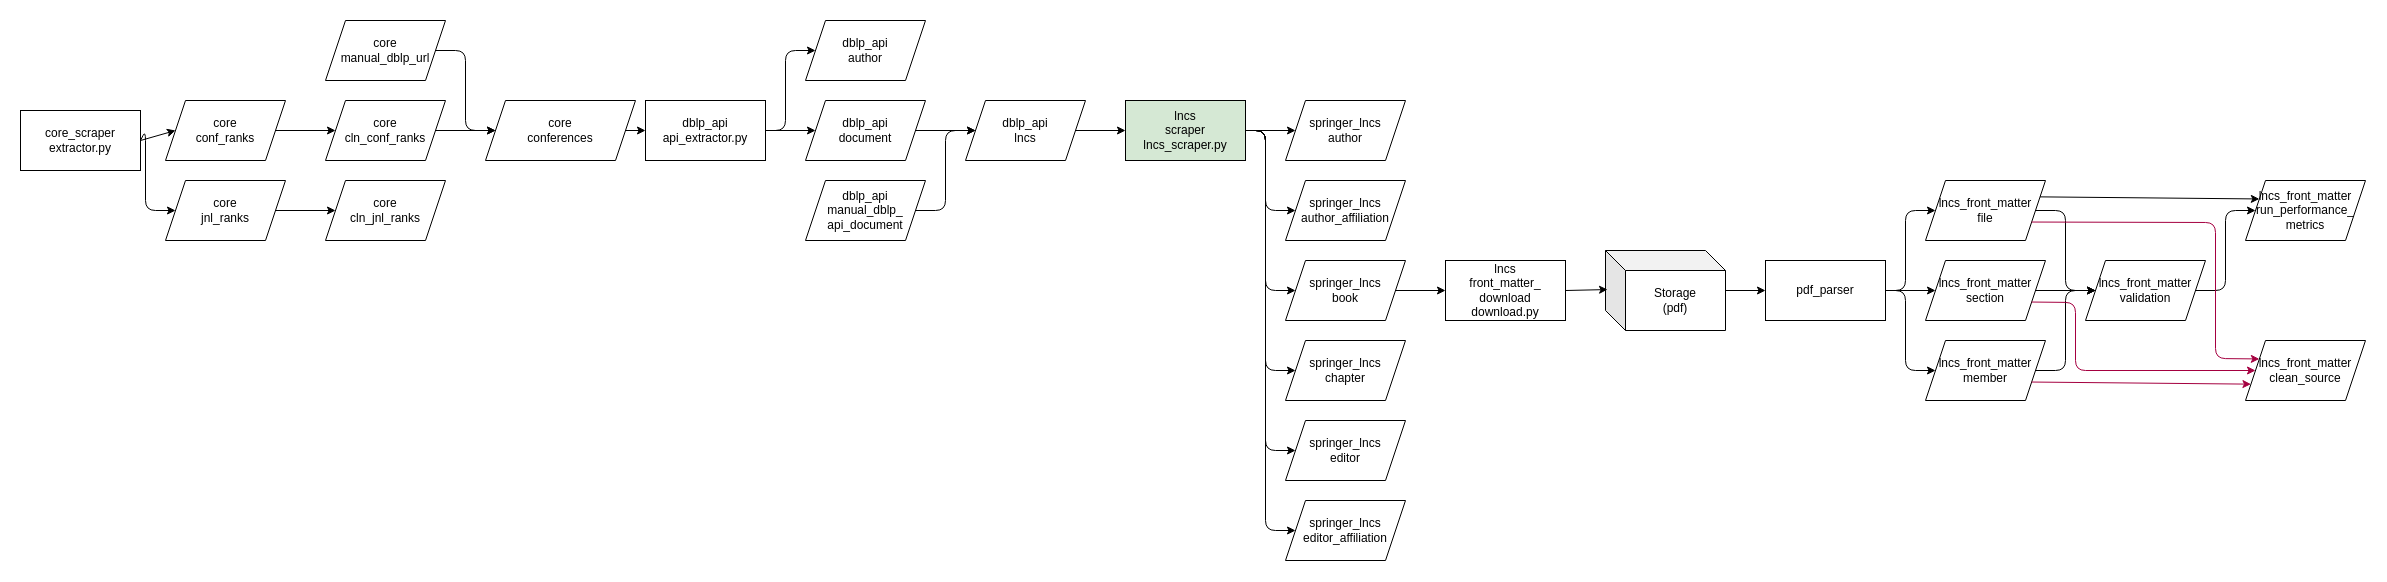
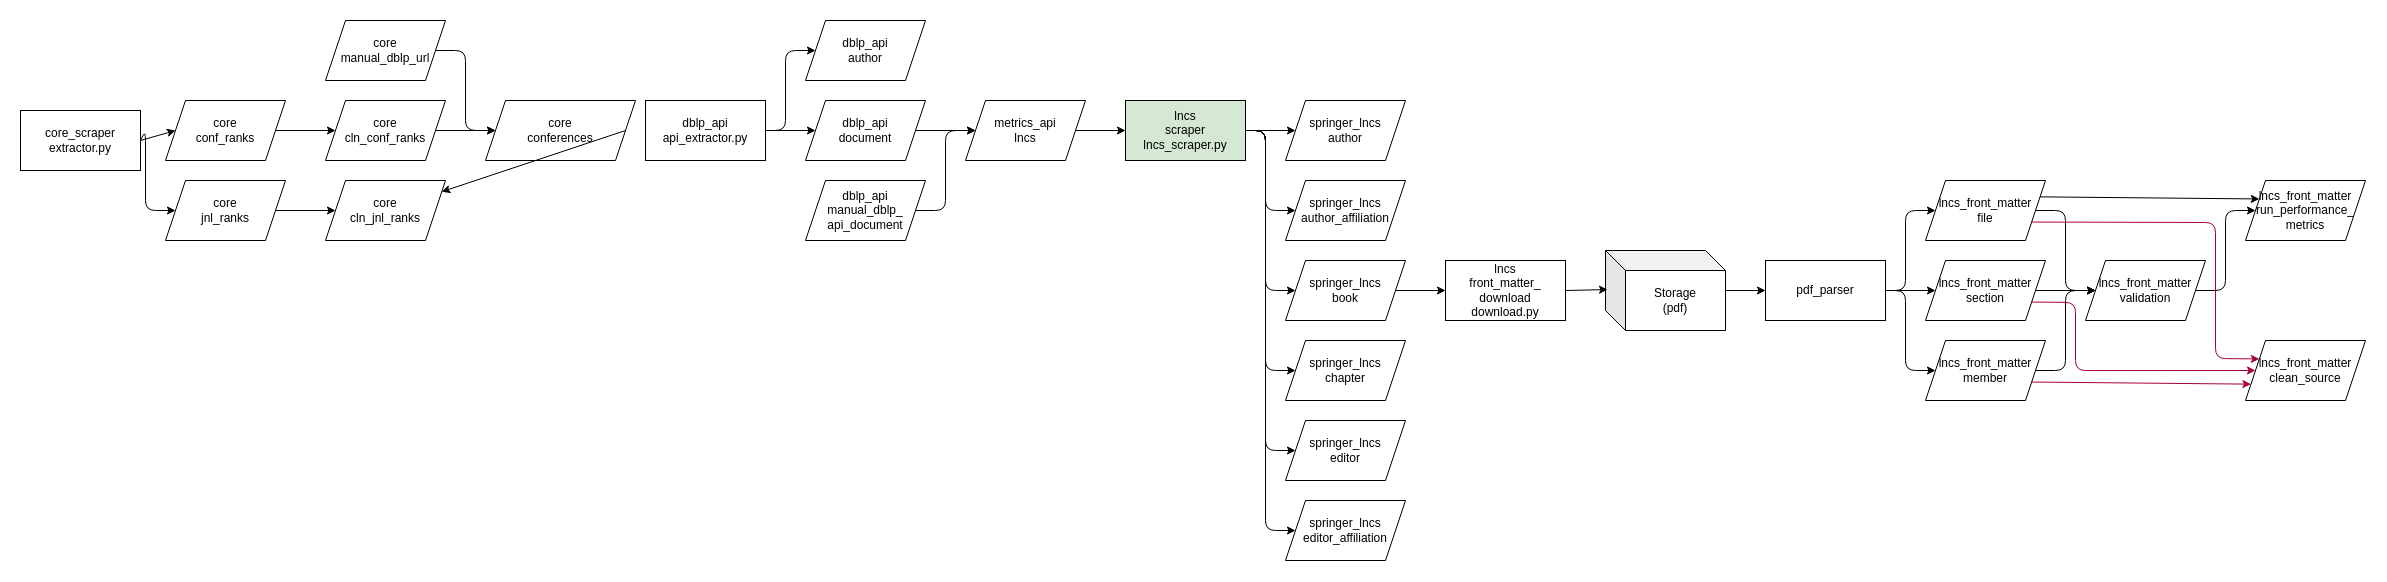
  <mxCell id="0" />
  <mxCell id="1" parent="0" />
- <mxCell id="2" value="dblp_api&lt;br&gt;lncs" style="shape=parallelogram;perimeter=parallelogramPerimeter;whiteSpace=wrap;html=1;fixedSize=1;" vertex="1" parent="1"><mxGeometry x="965" y="100" width="120" height="60" as="geometry" /></mxCell>
+ <mxCell id="2" value="metrics_api&lt;br&gt;lncs" style="shape=parallelogram;perimeter=parallelogramPerimeter;whiteSpace=wrap;html=1;fixedSize=1;" vertex="1" parent="1"><mxGeometry x="965" y="100" width="120" height="60" as="geometry" /></mxCell>
  <mxCell id="3" value="lncs&lt;br&gt;scraper&lt;br&gt;lncs_scraper.py" style="rounded=0;whiteSpace=wrap;html=1;fillColor=#d5e8d4;" vertex="1" parent="1"><mxGeometry x="1125" y="100" width="120" height="60" as="geometry" /></mxCell>
  <mxCell id="4" value="" style="endArrow=classic;html=1;entryX=0;entryY=0.5;entryDx=0;entryDy=0;exitX=1;exitY=0.5;exitDx=0;exitDy=0;" edge="1" parent="1" source="2" target="3"><mxGeometry width="50" height="50" relative="1" as="geometry"><mxPoint x="1035" y="280" as="sourcePoint" /><mxPoint x="1085" y="230" as="targetPoint" /></mxGeometry></mxCell>
  <mxCell id="5" value="springer_lncs&lt;br&gt;author" style="shape=parallelogram;perimeter=parallelogramPerimeter;whiteSpace=wrap;html=1;fixedSize=1;" vertex="1" parent="1"><mxGeometry x="1285" y="100" width="120" height="60" as="geometry" /></mxCell>
  <mxCell id="6" value="springer_lncs&lt;br&gt;author_affiliation" style="shape=parallelogram;perimeter=parallelogramPerimeter;whiteSpace=wrap;html=1;fixedSize=1;" vertex="1" parent="1"><mxGeometry x="1285" y="180" width="120" height="60" as="geometry" /></mxCell>
  <mxCell id="7" value="springer_lncs&lt;br&gt;book" style="shape=parallelogram;perimeter=parallelogramPerimeter;whiteSpace=wrap;html=1;fixedSize=1;" vertex="1" parent="1"><mxGeometry x="1285" y="260" width="120" height="60" as="geometry" /></mxCell>
  <mxCell id="8" value="springer_lncs&lt;br&gt;chapter" style="shape=parallelogram;perimeter=parallelogramPerimeter;whiteSpace=wrap;html=1;fixedSize=1;" vertex="1" parent="1"><mxGeometry x="1285" y="340" width="120" height="60" as="geometry" /></mxCell>
  <mxCell id="9" value="springer_lncs&lt;br&gt;editor" style="shape=parallelogram;perimeter=parallelogramPerimeter;whiteSpace=wrap;html=1;fixedSize=1;" vertex="1" parent="1"><mxGeometry x="1285" y="420" width="120" height="60" as="geometry" /></mxCell>
  <mxCell id="10" value="springer_lncs&lt;br&gt;editor_affiliation" style="shape=parallelogram;perimeter=parallelogramPerimeter;whiteSpace=wrap;html=1;fixedSize=1;" vertex="1" parent="1"><mxGeometry x="1285" y="500" width="120" height="60" as="geometry" /></mxCell>
  <mxCell id="11" value="" style="endArrow=classic;html=1;exitX=1;exitY=0.5;exitDx=0;exitDy=0;entryX=0;entryY=0.5;entryDx=0;entryDy=0;" edge="1" parent="1" source="3" target="5"><mxGeometry width="50" height="50" relative="1" as="geometry"><mxPoint x="1405" y="280" as="sourcePoint" /><mxPoint x="1455" y="230" as="targetPoint" /></mxGeometry></mxCell>
  <mxCell id="12" value="" style="endArrow=classic;html=1;exitX=1;exitY=0.5;exitDx=0;exitDy=0;entryX=0;entryY=0.5;entryDx=0;entryDy=0;" edge="1" parent="1" source="3" target="6"><mxGeometry width="50" height="50" relative="1" as="geometry"><mxPoint x="1335" y="140" as="sourcePoint" /><mxPoint x="1425" y="140" as="targetPoint" /><Array as="points"><mxPoint x="1265" y="130" /><mxPoint x="1265" y="210" /></Array></mxGeometry></mxCell>
  <mxCell id="13" value="" style="endArrow=classic;html=1;exitX=1;exitY=0.5;exitDx=0;exitDy=0;entryX=0;entryY=0.5;entryDx=0;entryDy=0;" edge="1" parent="1" source="3" target="7"><mxGeometry width="50" height="50" relative="1" as="geometry"><mxPoint x="1335" y="140" as="sourcePoint" /><mxPoint x="1425" y="220" as="targetPoint" /><Array as="points"><mxPoint x="1265" y="130" /><mxPoint x="1265" y="290" /></Array></mxGeometry></mxCell>
  <mxCell id="14" value="" style="endArrow=classic;html=1;exitX=1;exitY=0.5;exitDx=0;exitDy=0;entryX=0;entryY=0.5;entryDx=0;entryDy=0;" edge="1" parent="1" source="3" target="8"><mxGeometry width="50" height="50" relative="1" as="geometry"><mxPoint x="1335" y="140" as="sourcePoint" /><mxPoint x="1425" y="300" as="targetPoint" /><Array as="points"><mxPoint x="1265" y="130" /><mxPoint x="1265" y="370" /></Array></mxGeometry></mxCell>
  <mxCell id="15" value="" style="endArrow=classic;html=1;exitX=1;exitY=0.5;exitDx=0;exitDy=0;entryX=0;entryY=0.5;entryDx=0;entryDy=0;" edge="1" parent="1" source="3" target="9"><mxGeometry width="50" height="50" relative="1" as="geometry"><mxPoint x="1335" y="140" as="sourcePoint" /><mxPoint x="1425" y="380" as="targetPoint" /><Array as="points"><mxPoint x="1265" y="130" /><mxPoint x="1265" y="450" /></Array></mxGeometry></mxCell>
  <mxCell id="16" value="" style="endArrow=classic;html=1;exitX=1;exitY=0.5;exitDx=0;exitDy=0;entryX=0;entryY=0.5;entryDx=0;entryDy=0;" edge="1" parent="1" source="3" target="10"><mxGeometry width="50" height="50" relative="1" as="geometry"><mxPoint x="1335" y="140" as="sourcePoint" /><mxPoint x="1425" y="460" as="targetPoint" /><Array as="points"><mxPoint x="1265" y="130" /><mxPoint x="1265" y="530" /></Array></mxGeometry></mxCell>
  <mxCell id="17" value="dblp_api&lt;br&gt;api_extractor.py" style="rounded=0;whiteSpace=wrap;html=1;" vertex="1" parent="1"><mxGeometry y="100" width="120" height="60" as="geometry" x="645" /></mxCell>
  <mxCell id="18" value="core&lt;br&gt;conferences" style="shape=parallelogram;perimeter=parallelogramPerimeter;whiteSpace=wrap;html=1;fixedSize=1;" vertex="1" parent="1"><mxGeometry x="485" y="100" width="150" height="60" as="geometry" /></mxCell>
- <mxCell id="19" value="" style="endArrow=classic;html=1;entryX=0;entryY=0.5;entryDx=0;entryDy=0;exitX=1;exitY=0.5;exitDx=0;exitDy=0;" edge="1" parent="1" source="18" target="17"><mxGeometry width="50" height="50" relative="1" as="geometry"><mxPoint x="355" y="200" as="sourcePoint" /><mxPoint x="405" y="150" as="targetPoint" /></mxGeometry></mxCell>
+ <mxCell id="19" value="" style="endArrow=classic;html=1;exitX=1;exitY=0.5;exitDx=0;exitDy=0;" edge="1" parent="1" source="18" target="23"><mxGeometry width="50" height="50" relative="1" as="geometry"><mxPoint x="355" y="200" as="sourcePoint" /><mxPoint x="405" y="150" as="targetPoint" /></mxGeometry></mxCell>
  <mxCell id="20" value="core_scraper&lt;br&gt;extractor.py" style="rounded=0;whiteSpace=wrap;html=1;" vertex="1" parent="1"><mxGeometry x="20" y="110" width="120" height="60" as="geometry" /></mxCell>
  <mxCell id="21" value="" style="endArrow=classic;html=1;exitX=1;exitY=0.5;exitDx=0;exitDy=0;" edge="1" parent="1" source="20"><mxGeometry width="50" height="50" relative="1" as="geometry"><mxPoint x="505" y="200" as="sourcePoint" /><mxPoint x="175" y="130" as="targetPoint" /></mxGeometry></mxCell>
  <mxCell id="22" value="core&lt;br&gt;cln_conf_ranks" style="shape=parallelogram;perimeter=parallelogramPerimeter;whiteSpace=wrap;html=1;fixedSize=1;" vertex="1" parent="1"><mxGeometry x="325" y="100" width="120" height="60" as="geometry" /></mxCell>
  <mxCell id="23" value="core&lt;br&gt;cln_jnl_ranks" style="shape=parallelogram;perimeter=parallelogramPerimeter;whiteSpace=wrap;html=1;fixedSize=1;" vertex="1" parent="1"><mxGeometry x="325" y="180" width="120" height="60" as="geometry" /></mxCell>
  <mxCell id="24" value="" style="endArrow=classic;html=1;entryX=0;entryY=0.5;entryDx=0;entryDy=0;exitX=1;exitY=0.5;exitDx=0;exitDy=0;" edge="1" parent="1" source="22" target="18"><mxGeometry width="50" height="50" relative="1" as="geometry"><mxPoint x="605" y="140" as="sourcePoint" /><mxPoint x="655" y="140" as="targetPoint" /></mxGeometry></mxCell>
  <mxCell id="25" value="" style="endArrow=classic;html=1;entryX=0;entryY=0.5;entryDx=0;entryDy=0;exitX=1;exitY=0.5;exitDx=0;exitDy=0;" edge="1" parent="1" source="26" target="22"><mxGeometry width="50" height="50" relative="1" as="geometry"><mxPoint x="270" y="130" as="sourcePoint" /><mxPoint x="505" y="140" as="targetPoint" /></mxGeometry></mxCell>
  <mxCell id="26" value="core&lt;br&gt;conf_ranks" style="shape=parallelogram;perimeter=parallelogramPerimeter;whiteSpace=wrap;html=1;fixedSize=1;" vertex="1" parent="1"><mxGeometry x="165" y="100" width="120" height="60" as="geometry" /></mxCell>
  <mxCell id="27" value="core&lt;br&gt;jnl_ranks" style="shape=parallelogram;perimeter=parallelogramPerimeter;whiteSpace=wrap;html=1;fixedSize=1;" vertex="1" parent="1"><mxGeometry x="165" y="180" width="120" height="60" as="geometry" /></mxCell>
  <mxCell id="28" value="" style="endArrow=classic;html=1;exitX=1;exitY=0.5;exitDx=0;exitDy=0;entryX=0;entryY=0.5;entryDx=0;entryDy=0;" edge="1" parent="1" source="20" target="27"><mxGeometry width="50" height="50" relative="1" as="geometry"><mxPoint x="135" y="140" as="sourcePoint" /><mxPoint x="185" y="140" as="targetPoint" /><Array as="points"><mxPoint x="145" y="130" /><mxPoint x="145" y="210" /></Array></mxGeometry></mxCell>
  <mxCell id="29" value="" style="endArrow=classic;html=1;entryX=0;entryY=0.5;entryDx=0;entryDy=0;exitX=1;exitY=0.5;exitDx=0;exitDy=0;" edge="1" parent="1" source="27" target="23"><mxGeometry width="50" height="50" relative="1" as="geometry"><mxPoint x="285" y="140" as="sourcePoint" /><mxPoint x="345" y="140" as="targetPoint" /></mxGeometry></mxCell>
  <mxCell id="30" value="core&lt;br&gt;manual_dblp_url" style="shape=parallelogram;perimeter=parallelogramPerimeter;whiteSpace=wrap;html=1;fixedSize=1;" vertex="1" parent="1"><mxGeometry x="325" y="20" width="120" height="60" as="geometry" /></mxCell>
  <mxCell id="31" value="" style="endArrow=classic;html=1;exitX=1;exitY=0.5;exitDx=0;exitDy=0;entryX=0;entryY=0.5;entryDx=0;entryDy=0;" edge="1" parent="1" source="30" target="18"><mxGeometry width="50" height="50" relative="1" as="geometry"><mxPoint x="415" y="330" as="sourcePoint" /><mxPoint x="465" y="280" as="targetPoint" /><Array as="points"><mxPoint x="465" y="50" /><mxPoint x="465" y="130" /></Array></mxGeometry></mxCell>
  <mxCell id="32" value="dblp_api&lt;br&gt;document" style="shape=parallelogram;perimeter=parallelogramPerimeter;whiteSpace=wrap;html=1;fixedSize=1;" vertex="1" parent="1"><mxGeometry x="805" y="100" width="120" height="60" as="geometry" /></mxCell>
  <mxCell id="33" value="dblp_api&lt;br&gt;manual_dblp_&lt;br&gt;api_document" style="shape=parallelogram;perimeter=parallelogramPerimeter;whiteSpace=wrap;html=1;fixedSize=1;" vertex="1" parent="1"><mxGeometry x="805" y="180" width="120" height="60" as="geometry" /></mxCell>
  <mxCell id="34" value="" style="endArrow=classic;html=1;exitX=1;exitY=0.5;exitDx=0;exitDy=0;entryX=0;entryY=0.5;entryDx=0;entryDy=0;" edge="1" parent="1" source="32" target="2"><mxGeometry width="50" height="50" relative="1" as="geometry"><mxPoint x="1005" y="330" as="sourcePoint" /><mxPoint x="1055" y="280" as="targetPoint" /></mxGeometry></mxCell>
  <mxCell id="35" value="" style="endArrow=classic;html=1;exitX=1;exitY=0.5;exitDx=0;exitDy=0;entryX=0;entryY=0.5;entryDx=0;entryDy=0;" edge="1" parent="1" source="33" target="2"><mxGeometry width="50" height="50" relative="1" as="geometry"><mxPoint x="925" y="140" as="sourcePoint" /><mxPoint x="975" y="130" as="targetPoint" /><Array as="points"><mxPoint x="945" y="210" /><mxPoint x="945" y="130" /></Array></mxGeometry></mxCell>
  <mxCell id="36" value="dblp_api&lt;br&gt;author" style="shape=parallelogram;perimeter=parallelogramPerimeter;whiteSpace=wrap;html=1;fixedSize=1;" vertex="1" parent="1"><mxGeometry x="805" y="20" width="120" height="60" as="geometry" /></mxCell>
  <mxCell id="37" value="" style="endArrow=classic;html=1;exitX=1;exitY=0.5;exitDx=0;exitDy=0;entryX=0;entryY=0.5;entryDx=0;entryDy=0;" edge="1" parent="1" source="17" target="32"><mxGeometry width="50" height="50" relative="1" as="geometry"><mxPoint x="705" y="330" as="sourcePoint" /><mxPoint x="755" y="280" as="targetPoint" /></mxGeometry></mxCell>
  <mxCell id="38" value="" style="endArrow=classic;html=1;exitX=1;exitY=0.5;exitDx=0;exitDy=0;entryX=0;entryY=0.5;entryDx=0;entryDy=0;" edge="1" parent="1" source="17" target="36"><mxGeometry width="50" height="50" relative="1" as="geometry"><mxPoint x="775" y="140" as="sourcePoint" /><mxPoint x="825" y="140" as="targetPoint" /><Array as="points"><mxPoint x="785" y="130" /><mxPoint x="785" y="50" /></Array></mxGeometry></mxCell>
  <mxCell id="39" value="lncs&lt;br&gt;front_matter_&lt;br&gt;download&lt;br&gt;download.py" style="rounded=0;whiteSpace=wrap;html=1;" vertex="1" parent="1"><mxGeometry x="1445" y="260" width="120" height="60" as="geometry" /></mxCell>
  <mxCell id="40" value="" style="endArrow=classic;html=1;entryX=0;entryY=0.5;entryDx=0;entryDy=0;exitX=1;exitY=0.5;exitDx=0;exitDy=0;" edge="1" parent="1" source="7" target="39"><mxGeometry width="50" height="50" relative="1" as="geometry"><mxPoint x="1395" y="330" as="sourcePoint" /><mxPoint x="1445" y="280" as="targetPoint" /></mxGeometry></mxCell>
  <mxCell id="41" value="Storage&lt;br&gt;(pdf)" style="shape=cube;whiteSpace=wrap;html=1;boundedLbl=1;backgroundOutline=1;darkOpacity=0.05;darkOpacity2=0.1;" vertex="1" parent="1"><mxGeometry x="1605" y="250" width="120" height="80" as="geometry" /></mxCell>
  <mxCell id="42" value="" style="endArrow=classic;html=1;exitX=1;exitY=0.5;exitDx=0;exitDy=0;entryX=0.017;entryY=0.488;entryDx=0;entryDy=0;entryPerimeter=0;" edge="1" parent="1" source="39" target="41"><mxGeometry width="50" height="50" relative="1" as="geometry"><mxPoint x="1405" y="300" as="sourcePoint" /><mxPoint x="1615" y="300" as="targetPoint" /></mxGeometry></mxCell>
  <mxCell id="43" value="pdf_parser" style="rounded=0;whiteSpace=wrap;html=1;" vertex="1" parent="1"><mxGeometry x="1765" y="260" width="120" height="60" as="geometry" /></mxCell>
  <mxCell id="44" value="" style="endArrow=classic;html=1;entryX=0;entryY=0.5;entryDx=0;entryDy=0;" edge="1" parent="1" target="43"><mxGeometry width="50" height="50" relative="1" as="geometry"><mxPoint x="1725" y="290" as="sourcePoint" /><mxPoint x="1615" y="300" as="targetPoint" /><Array as="points" /></mxGeometry></mxCell>
  <mxCell id="45" value="lncs_front_matter&lt;br&gt;file" style="shape=parallelogram;perimeter=parallelogramPerimeter;whiteSpace=wrap;html=1;fixedSize=1;" vertex="1" parent="1"><mxGeometry x="1925" y="180" width="120" height="60" as="geometry" /></mxCell>
  <mxCell id="46" value="lncs_front_matter&lt;br&gt;section" style="shape=parallelogram;perimeter=parallelogramPerimeter;whiteSpace=wrap;html=1;fixedSize=1;" vertex="1" parent="1"><mxGeometry x="1925" y="260" width="120" height="60" as="geometry" /></mxCell>
  <mxCell id="47" value="lncs_front_matter&lt;br&gt;member" style="shape=parallelogram;perimeter=parallelogramPerimeter;whiteSpace=wrap;html=1;fixedSize=1;" vertex="1" parent="1"><mxGeometry x="1925" y="340" width="120" height="60" as="geometry" /></mxCell>
  <mxCell id="48" value="" style="endArrow=classic;html=1;entryX=0;entryY=0.5;entryDx=0;entryDy=0;exitX=1;exitY=0.5;exitDx=0;exitDy=0;" edge="1" parent="1" source="43" target="45"><mxGeometry width="50" height="50" relative="1" as="geometry"><mxPoint x="1965" y="310" as="sourcePoint" /><mxPoint x="2015" y="260" as="targetPoint" /><Array as="points"><mxPoint x="1905" y="290" /><mxPoint x="1905" y="210" /></Array></mxGeometry></mxCell>
  <mxCell id="49" value="" style="endArrow=classic;html=1;entryX=0;entryY=0.5;entryDx=0;entryDy=0;exitX=1;exitY=0.5;exitDx=0;exitDy=0;" edge="1" parent="1" source="43" target="46"><mxGeometry width="50" height="50" relative="1" as="geometry"><mxPoint x="1965" y="310" as="sourcePoint" /><mxPoint x="2015" y="260" as="targetPoint" /></mxGeometry></mxCell>
  <mxCell id="50" value="" style="endArrow=classic;html=1;entryX=0;entryY=0.5;entryDx=0;entryDy=0;exitX=1;exitY=0.5;exitDx=0;exitDy=0;" edge="1" parent="1" source="43" target="47"><mxGeometry width="50" height="50" relative="1" as="geometry"><mxPoint x="1895" y="300" as="sourcePoint" /><mxPoint x="1945" y="300" as="targetPoint" /><Array as="points"><mxPoint x="1905" y="290" /><mxPoint x="1905" y="370" /></Array></mxGeometry></mxCell>
  <mxCell id="51" value="lncs_front_matter&lt;br&gt;validation" style="shape=parallelogram;perimeter=parallelogramPerimeter;whiteSpace=wrap;html=1;fixedSize=1;" vertex="1" parent="1"><mxGeometry x="2085" y="260" width="120" height="60" as="geometry" /></mxCell>
  <mxCell id="52" value="" style="endArrow=classic;html=1;exitX=1;exitY=0.5;exitDx=0;exitDy=0;entryX=0;entryY=0.5;entryDx=0;entryDy=0;" edge="1" parent="1" source="45" target="51"><mxGeometry width="50" height="50" relative="1" as="geometry"><mxPoint x="2075" y="300" as="sourcePoint" /><mxPoint x="2125" y="250" as="targetPoint" /><Array as="points"><mxPoint x="2065" y="210" /><mxPoint x="2065" y="290" /></Array></mxGeometry></mxCell>
  <mxCell id="53" value="" style="endArrow=classic;html=1;exitX=1;exitY=0.5;exitDx=0;exitDy=0;entryX=0;entryY=0.5;entryDx=0;entryDy=0;" edge="1" parent="1" source="47" target="51"><mxGeometry width="50" height="50" relative="1" as="geometry"><mxPoint x="2045" y="220" as="sourcePoint" /><mxPoint x="2105" y="300" as="targetPoint" /><Array as="points"><mxPoint x="2065" y="370" /><mxPoint x="2065" y="290" /></Array></mxGeometry></mxCell>
  <mxCell id="54" value="" style="endArrow=classic;html=1;exitX=1;exitY=0.5;exitDx=0;exitDy=0;entryX=0;entryY=0.5;entryDx=0;entryDy=0;" edge="1" parent="1" source="46" target="51"><mxGeometry width="50" height="50" relative="1" as="geometry"><mxPoint x="2075" y="300" as="sourcePoint" /><mxPoint x="2125" y="250" as="targetPoint" /></mxGeometry></mxCell>
  <mxCell id="55" value="lncs_front_matter&lt;br&gt;run_performance_&lt;br&gt;metrics" style="shape=parallelogram;perimeter=parallelogramPerimeter;whiteSpace=wrap;html=1;fixedSize=1;" vertex="1" parent="1"><mxGeometry x="2245" y="180" width="120" height="60" as="geometry" /></mxCell>
  <mxCell id="56" value="" style="endArrow=classic;html=1;exitX=1;exitY=0.25;exitDx=0;exitDy=0;entryX=0;entryY=0.25;entryDx=0;entryDy=0;" edge="1" parent="1" source="45" target="55"><mxGeometry width="50" height="50" relative="1" as="geometry"><mxPoint x="2095" y="190" as="sourcePoint" /><mxPoint x="2145" y="140" as="targetPoint" /></mxGeometry></mxCell>
  <mxCell id="57" value="" style="endArrow=classic;html=1;exitX=1;exitY=0.5;exitDx=0;exitDy=0;entryX=0;entryY=0.5;entryDx=0;entryDy=0;" edge="1" parent="1" source="51" target="55"><mxGeometry width="50" height="50" relative="1" as="geometry"><mxPoint x="2049.545" y="206.364" as="sourcePoint" /><mxPoint x="2268.846" y="208.462" as="targetPoint" /><Array as="points"><mxPoint x="2225" y="290" /><mxPoint x="2225" y="210" /></Array></mxGeometry></mxCell>
  <mxCell id="58" value="lncs_front_matter&lt;br&gt;clean_source" style="shape=parallelogram;perimeter=parallelogramPerimeter;whiteSpace=wrap;html=1;fixedSize=1;" vertex="1" parent="1"><mxGeometry x="2245" y="340" width="120" height="60" as="geometry" /></mxCell>
  <mxCell id="59" value="" style="endArrow=classic;html=1;exitX=1;exitY=0.75;exitDx=0;exitDy=0;entryX=0;entryY=0.25;entryDx=0;entryDy=0;fillColor=#d80073;strokeColor=#A50040;" edge="1" parent="1" source="45" target="58"><mxGeometry width="50" height="50" relative="1" as="geometry"><mxPoint x="2095" y="250" as="sourcePoint" /><mxPoint x="2145" y="200" as="targetPoint" /><Array as="points"><mxPoint x="2215" y="222" /><mxPoint x="2215" y="358" /></Array></mxGeometry></mxCell>
  <mxCell id="60" value="" style="endArrow=classic;html=1;exitX=1;exitY=0.75;exitDx=0;exitDy=0;entryX=0;entryY=0.5;entryDx=0;entryDy=0;fillColor=#d80073;strokeColor=#A50040;" edge="1" parent="1" source="46" target="58"><mxGeometry width="50" height="50" relative="1" as="geometry"><mxPoint x="2225" y="250" as="sourcePoint" /><mxPoint x="2275" y="200" as="targetPoint" /><Array as="points"><mxPoint x="2075" y="302" /><mxPoint x="2075" y="370" /></Array></mxGeometry></mxCell>
  <mxCell id="61" value="" style="endArrow=classic;html=1;exitX=1;exitY=0.75;exitDx=0;exitDy=0;entryX=0;entryY=0.75;entryDx=0;entryDy=0;fillColor=#d80073;strokeColor=#A50040;" edge="1" parent="1" source="47" target="58"><mxGeometry width="50" height="50" relative="1" as="geometry"><mxPoint x="2225" y="250" as="sourcePoint" /><mxPoint x="2275" y="200" as="targetPoint" /></mxGeometry></mxCell>
